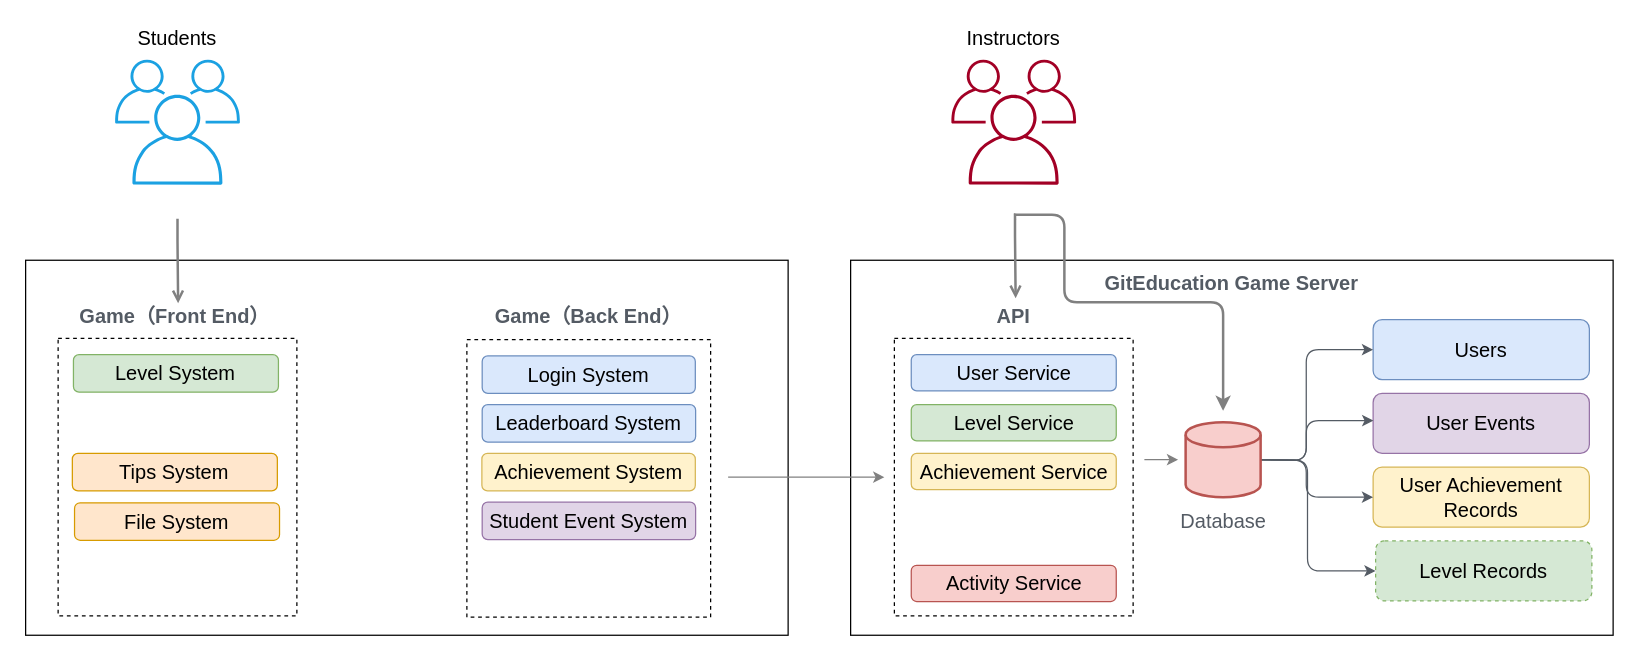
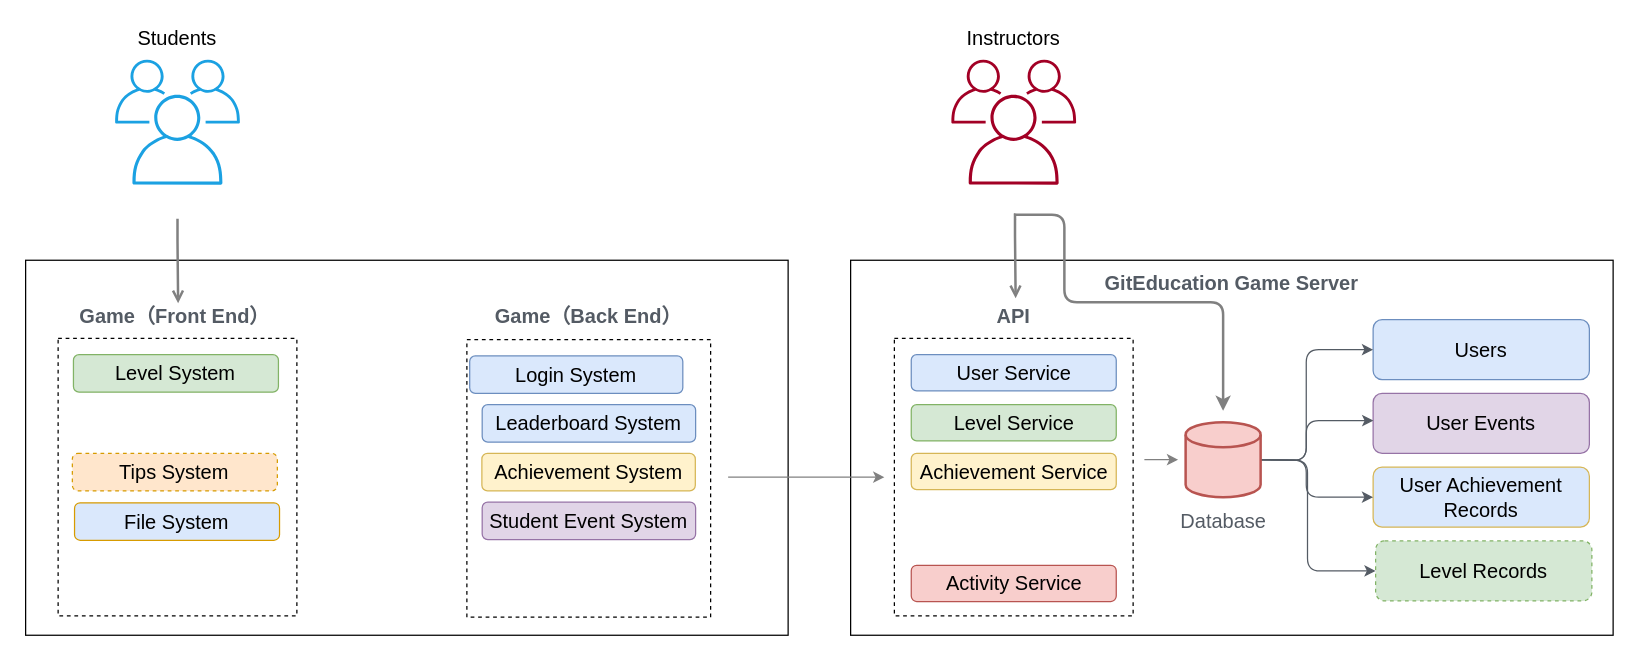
  <mxCell id="0" />
  <mxCell id="1" parent="0" />
  <mxCell id="2" value="" style="rounded=0;whiteSpace=wrap;html=1;labelBackgroundColor=#ffffff;fillColor=#ffffff;gradientColor=none;" parent="1" vertex="1"><mxGeometry x="20" y="207.5" width="610" height="300" as="geometry" /></mxCell>
  <mxCell id="3" style="edgeStyle=orthogonalEdgeStyle;rounded=0;orthogonalLoop=1;jettySize=auto;html=1;startArrow=none;startFill=0;endArrow=open;endFill=0;strokeColor=#808080;strokeWidth=2;" parent="1" edge="1"><mxGeometry relative="1" as="geometry"><mxPoint x="141.5" y="174.208" as="sourcePoint" /><mxPoint x="142" y="242" as="targetPoint" /><Array as="points"><mxPoint x="142" y="192" /><mxPoint x="142" y="192" /></Array></mxGeometry></mxCell>
  <mxCell id="4" value="Students" style="sketch=0;outlineConnect=0;strokeColor=#006EAF;fillColor=#1ba1e2;dashed=0;verticalLabelPosition=bottom;verticalAlign=top;align=center;html=1;fontSize=12;fontStyle=0;aspect=fixed;shape=mxgraph.aws4.illustration_users;pointerEvents=1;fontColor=#ffffff;" parent="1" vertex="1"><mxGeometry x="91.5" y="47" width="100" height="100" as="geometry" /></mxCell>
  <mxCell id="5" value="" style="rounded=0;whiteSpace=wrap;html=1;labelBackgroundColor=#ffffff;fillColor=none;gradientColor=none;" parent="1" vertex="1"><mxGeometry x="680" y="207.5" width="610" height="300" as="geometry" /></mxCell>
  <mxCell id="6" style="edgeStyle=orthogonalEdgeStyle;rounded=0;orthogonalLoop=1;jettySize=auto;html=1;startArrow=none;startFill=0;endArrow=open;endFill=0;strokeColor=#808080;strokeWidth=2;" parent="1" edge="1"><mxGeometry relative="1" as="geometry"><mxPoint x="811.5" y="170.208" as="sourcePoint" /><mxPoint x="812" y="238" as="targetPoint" /><Array as="points"><mxPoint x="812" y="188" /><mxPoint x="812" y="188" /></Array></mxGeometry></mxCell>
  <mxCell id="7" value="instructors" style="sketch=0;outlineConnect=0;dashed=0;verticalLabelPosition=bottom;verticalAlign=top;align=center;html=1;fontSize=12;fontStyle=0;aspect=fixed;shape=mxgraph.aws4.illustration_users;pointerEvents=1;fillColor=#a20025;strokeColor=#6F0000;fontColor=#ffffff;" parent="1" vertex="1"><mxGeometry x="760.5" y="47" width="100" height="100" as="geometry" /></mxCell>
  <mxCell id="8" value="GitEducation Game Server" style="text;html=1;strokeColor=none;fillColor=none;align=center;verticalAlign=middle;whiteSpace=wrap;rounded=0;fontSize=16;fontColor=#545B64;fontStyle=1" parent="1" vertex="1"><mxGeometry x="875.12" y="215.5" width="219.75" height="20" as="geometry" /></mxCell>
- <mxCell id="9" value="User Achievement Records" style="rounded=1;whiteSpace=wrap;html=1;fontSize=16;fillColor=#fff2cc;strokeColor=#d6b656;" vertex="1" parent="1"><mxGeometry x="1098" y="373" width="173" height="48" as="geometry" /></mxCell>
+ <mxCell id="9" value="User Achievement Records" style="rounded=1;whiteSpace=wrap;html=1;fontSize=16;fillColor=#dae8fc;strokeColor=#d6b656;" vertex="1" parent="1"><mxGeometry x="1098" y="373" width="173" height="48" as="geometry" /></mxCell>
  <mxCell id="10" value="User Events" style="rounded=1;whiteSpace=wrap;html=1;fontSize=16;fillColor=#e1d5e7;strokeColor=#9673a6;" vertex="1" parent="1"><mxGeometry x="1098" y="314" width="173" height="48" as="geometry" /></mxCell>
  <mxCell id="11" value="Level Records" style="rounded=1;whiteSpace=wrap;html=1;fontSize=16;fillColor=#d5e8d4;strokeColor=#82b366;dashed=1;" vertex="1" parent="1"><mxGeometry x="1100" y="432" width="173" height="48" as="geometry" /></mxCell>
  <mxCell id="12" value="Users" style="rounded=1;whiteSpace=wrap;html=1;fontSize=16;fillColor=#dae8fc;strokeColor=#6c8ebf;" vertex="1" parent="1"><mxGeometry x="1098" y="255" width="173" height="48" as="geometry" /></mxCell>
  <mxCell id="13" value="" style="endArrow=classic;html=1;fontSize=16;fontColor=#545B64;strokeWidth=1;exitX=1;exitY=0.5;exitDx=0;exitDy=0;exitPerimeter=0;entryX=0;entryY=0.5;entryDx=0;entryDy=0;edgeStyle=orthogonalEdgeStyle;strokeColor=#545B64;" edge="1" parent="1" target="12"><mxGeometry width="50" height="50" relative="1" as="geometry"><mxPoint x="990" y="367" as="sourcePoint" /><mxPoint x="1085" y="248" as="targetPoint" /></mxGeometry></mxCell>
  <mxCell id="14" value="" style="endArrow=classic;html=1;fontSize=16;fontColor=#545B64;strokeWidth=1;entryX=0;entryY=0.5;entryDx=0;entryDy=0;edgeStyle=orthogonalEdgeStyle;exitX=1;exitY=0.5;exitDx=0;exitDy=0;exitPerimeter=0;strokeColor=#545B64;" edge="1" parent="1" target="11"><mxGeometry width="50" height="50" relative="1" as="geometry"><mxPoint x="990" y="367" as="sourcePoint" /><mxPoint x="1124" y="420" as="targetPoint" /></mxGeometry></mxCell>
  <mxCell id="15" value="" style="endArrow=classic;html=1;fontSize=16;fontColor=#545B64;strokeWidth=1;entryX=0.001;entryY=0.454;entryDx=0;entryDy=0;entryPerimeter=0;edgeStyle=orthogonalEdgeStyle;exitX=1;exitY=0.5;exitDx=0;exitDy=0;exitPerimeter=0;strokeColor=#545B64;" edge="1" parent="1" target="10"><mxGeometry width="50" height="50" relative="1" as="geometry"><mxPoint x="990" y="367" as="sourcePoint" /><mxPoint x="1028" y="273" as="targetPoint" /></mxGeometry></mxCell>
  <mxCell id="16" value="" style="endArrow=classic;html=1;fontSize=16;fontColor=#545B64;strokeWidth=1;entryX=0;entryY=0.5;entryDx=0;entryDy=0;exitX=1;exitY=0.5;exitDx=0;exitDy=0;exitPerimeter=0;edgeStyle=orthogonalEdgeStyle;strokeColor=#545B64;" edge="1" parent="1" target="9"><mxGeometry width="50" height="50" relative="1" as="geometry"><mxPoint x="990" y="367" as="sourcePoint" /><mxPoint x="1014" y="263" as="targetPoint" /></mxGeometry></mxCell>
  <mxCell id="17" value="" style="strokeWidth=2;html=1;shape=mxgraph.flowchart.database;whiteSpace=wrap;fontSize=16;fillColor=#f8cecc;strokeColor=#b85450;" vertex="1" parent="1"><mxGeometry x="948" y="337" width="60" height="60" as="geometry" /></mxCell>
  <mxCell id="18" value="Database" style="text;html=1;strokeColor=none;fillColor=none;align=center;verticalAlign=middle;whiteSpace=wrap;rounded=0;fontSize=16;fontColor=#545B64;" vertex="1" parent="1"><mxGeometry x="938.5" y="406" width="79" height="20" as="geometry" /></mxCell>
  <mxCell id="19" value="" style="rounded=0;whiteSpace=wrap;html=1;dashed=1;labelBackgroundColor=none;fontSize=16;fontColor=#000000;strokeColor=default;fillColor=default;gradientColor=none;" vertex="1" parent="1"><mxGeometry x="715" y="270" width="191" height="222" as="geometry" /></mxCell>
  <mxCell id="20" value="User Service" style="rounded=1;whiteSpace=wrap;html=1;fontSize=16;fillColor=#dae8fc;strokeColor=#6c8ebf;" vertex="1" parent="1"><mxGeometry x="728.5" y="283" width="164" height="29" as="geometry" /></mxCell>
  <mxCell id="21" value="API" style="text;html=1;strokeColor=none;fillColor=none;align=center;verticalAlign=middle;whiteSpace=wrap;rounded=0;fontSize=16;fontColor=#545B64;fontStyle=1" vertex="1" parent="1"><mxGeometry x="783" y="242" width="55" height="20" as="geometry" /></mxCell>
  <mxCell id="22" value="" style="rounded=0;whiteSpace=wrap;html=1;dashed=1;labelBackgroundColor=none;fontSize=16;fontColor=#000000;strokeColor=default;fillColor=default;gradientColor=none;" vertex="1" parent="1"><mxGeometry x="46" y="270" width="191" height="222" as="geometry" /></mxCell>
  <mxCell id="23" value="Game（Front End）" style="text;html=1;strokeColor=none;fillColor=none;align=center;verticalAlign=middle;whiteSpace=wrap;rounded=0;fontSize=16;fontColor=#545B64;fontStyle=1" vertex="1" parent="1"><mxGeometry x="58.88" y="242" width="161" height="20" as="geometry" /></mxCell>
  <mxCell id="24" value="Students" style="text;html=1;strokeColor=none;fillColor=none;align=center;verticalAlign=middle;whiteSpace=wrap;rounded=0;fontSize=16;fontColor=#000000;fontStyle=0" vertex="1" parent="1"><mxGeometry x="93.25" y="20" width="96.5" height="20" as="geometry" /></mxCell>
  <mxCell id="25" value="Instructors" style="text;html=1;strokeColor=none;fillColor=none;align=center;verticalAlign=middle;whiteSpace=wrap;rounded=0;fontSize=16;fontColor=#000000;fontStyle=0" vertex="1" parent="1"><mxGeometry x="762.25" y="20" width="96.5" height="20" as="geometry" /></mxCell>
  <mxCell id="26" value="Level Service" style="rounded=1;whiteSpace=wrap;html=1;fontSize=16;fillColor=#d5e8d4;strokeColor=#82b366;" vertex="1" parent="1"><mxGeometry x="728.5" y="323" width="164" height="29" as="geometry" /></mxCell>
  <mxCell id="27" value="Achievement&amp;nbsp;Service" style="rounded=1;whiteSpace=wrap;html=1;fontSize=16;fillColor=#fff2cc;strokeColor=#d6b656;" vertex="1" parent="1"><mxGeometry x="728.5" y="362" width="164" height="29" as="geometry" /></mxCell>
  <mxCell id="28" value="" style="endArrow=classic;html=1;fontSize=16;fontColor=#000000;strokeColor=#808080;strokeWidth=2;rounded=1;edgeStyle=orthogonalEdgeStyle;" edge="1" parent="1"><mxGeometry width="50" height="50" relative="1" as="geometry"><mxPoint x="811" y="171" as="sourcePoint" /><mxPoint x="978" y="328" as="targetPoint" /><Array as="points"><mxPoint x="851" y="171" /><mxPoint x="851" y="241" /><mxPoint x="978" y="241" /></Array></mxGeometry></mxCell>
  <mxCell id="29" value="" style="endArrow=none;html=1;fontSize=16;fontColor=#000000;strokeColor=#808080;strokeWidth=1;" edge="1" parent="1"><mxGeometry width="50" height="50" relative="1" as="geometry"><mxPoint x="812" y="175" as="sourcePoint" /><mxPoint x="811" y="170" as="targetPoint" /></mxGeometry></mxCell>
  <mxCell id="30" value="Activity&amp;nbsp;Service" style="rounded=1;whiteSpace=wrap;html=1;fontSize=16;fillColor=#f8cecc;strokeColor=#b85450;" vertex="1" parent="1"><mxGeometry x="728.5" y="451.5" width="164" height="29" as="geometry" /></mxCell>
  <mxCell id="31" value="" style="endArrow=classic;html=1;fontSize=16;fontColor=#000000;strokeColor=#808080;strokeWidth=1;" edge="1" parent="1"><mxGeometry width="50" height="50" relative="1" as="geometry"><mxPoint x="915" y="367" as="sourcePoint" /><mxPoint x="942" y="367" as="targetPoint" /></mxGeometry></mxCell>
  <mxCell id="32" value="Level System" style="rounded=1;whiteSpace=wrap;html=1;fontSize=16;fillColor=#d5e8d4;strokeColor=#82b366;" vertex="1" parent="1"><mxGeometry x="58.25" y="283" width="164" height="30" as="geometry" /></mxCell>
  <mxCell id="33" value="" style="rounded=0;whiteSpace=wrap;html=1;dashed=1;labelBackgroundColor=none;fontSize=16;fontColor=#000000;strokeColor=default;fillColor=default;gradientColor=none;" vertex="1" parent="1"><mxGeometry x="373" y="271" width="195" height="222" as="geometry" /></mxCell>
  <mxCell id="34" value="Game（Back End）" style="text;html=1;strokeColor=none;fillColor=none;align=center;verticalAlign=middle;whiteSpace=wrap;rounded=0;fontSize=16;fontColor=#545B64;fontStyle=1" vertex="1" parent="1"><mxGeometry x="394" y="242" width="153" height="20" as="geometry" /></mxCell>
  <mxCell id="35" value="Student Event System" style="rounded=1;whiteSpace=wrap;html=1;fontSize=16;fillColor=#e1d5e7;strokeColor=#9673a6;" vertex="1" parent="1"><mxGeometry x="385.25" y="401" width="170.75" height="30" as="geometry" /></mxCell>
- <mxCell id="36" value="Login System" style="rounded=1;whiteSpace=wrap;html=1;fontSize=16;fillColor=#dae8fc;strokeColor=#6c8ebf;" vertex="1" parent="1"><mxGeometry x="385.25" y="284" width="170.5" height="30" as="geometry" /></mxCell>
+ <mxCell id="36" value="Login System" style="rounded=1;whiteSpace=wrap;html=1;fontSize=16;fillColor=#dae8fc;strokeColor=#6c8ebf;" vertex="1" parent="1"><mxGeometry x="375.25" y="284" width="170.5" height="30" as="geometry" /></mxCell>
  <mxCell id="37" value="" style="endArrow=classic;html=1;fontSize=16;fontColor=#000000;strokeColor=#808080;strokeWidth=1;" edge="1" parent="1"><mxGeometry width="50" height="50" relative="1" as="geometry"><mxPoint x="582" y="381" as="sourcePoint" /><mxPoint x="707" y="381" as="targetPoint" /></mxGeometry></mxCell>
  <mxCell id="38" value="Leaderboard System" style="rounded=1;whiteSpace=wrap;html=1;fontSize=16;fillColor=#dae8fc;strokeColor=#6c8ebf;" vertex="1" parent="1"><mxGeometry x="385.25" y="323" width="170.75" height="30" as="geometry" /></mxCell>
  <mxCell id="39" value="Achievement System" style="rounded=1;whiteSpace=wrap;html=1;fontSize=16;fillColor=#fff2cc;strokeColor=#d6b656;" vertex="1" parent="1"><mxGeometry x="385" y="362" width="170.75" height="30" as="geometry" /></mxCell>
- <mxCell id="40" value="Tips System" style="rounded=1;whiteSpace=wrap;html=1;fontSize=16;fillColor=#ffe6cc;strokeColor=#d79b00;" vertex="1" parent="1"><mxGeometry x="57.38" y="362" width="164" height="30" as="geometry" /></mxCell>
- <mxCell id="41" value="File System" style="rounded=1;whiteSpace=wrap;html=1;fontSize=16;fillColor=#ffe6cc;strokeColor=#d79b00;" vertex="1" parent="1"><mxGeometry x="59.13" y="401.5" width="164" height="30" as="geometry" /></mxCell>
+ <mxCell id="40" value="Tips System" style="rounded=1;whiteSpace=wrap;html=1;fontSize=16;fillColor=#ffe6cc;strokeColor=#d79b00;dashed=1;" vertex="1" parent="1"><mxGeometry x="57.38" y="362" width="164" height="30" as="geometry" /></mxCell>
+ <mxCell id="41" value="File System" style="rounded=1;whiteSpace=wrap;html=1;fontSize=16;fillColor=#dae8fc;strokeColor=#d79b00;" vertex="1" parent="1"><mxGeometry x="59.13" y="401.5" width="164" height="30" as="geometry" /></mxCell>
